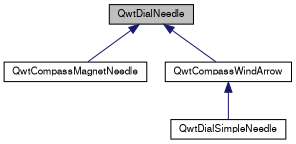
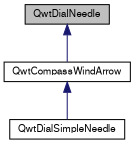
  digraph {
    node [color=black fillcolor=white fontname=FreeSans fontsize=10 shape=record style=filled]
    edge [color=midnightblue dir=back fontname=FreeSans fontsize=10 labelfontname=FreeSans labelfontsize=10 style=solid]
    n1 [fillcolor=grey75 fontcolor=black height=0.2 label=QwtDialNeedle width=0.4]
-   n2 [height=0.2 label=QwtCompassMagnetNeedle width=0.4]
    n3 [height=0.2 label=QwtCompassWindArrow width=0.4]
    n4 [height=0.2 label=QwtDialSimpleNeedle width=0.4]
-   n1 -> n2
    n1 -> n3
    n3 -> n4
  }
